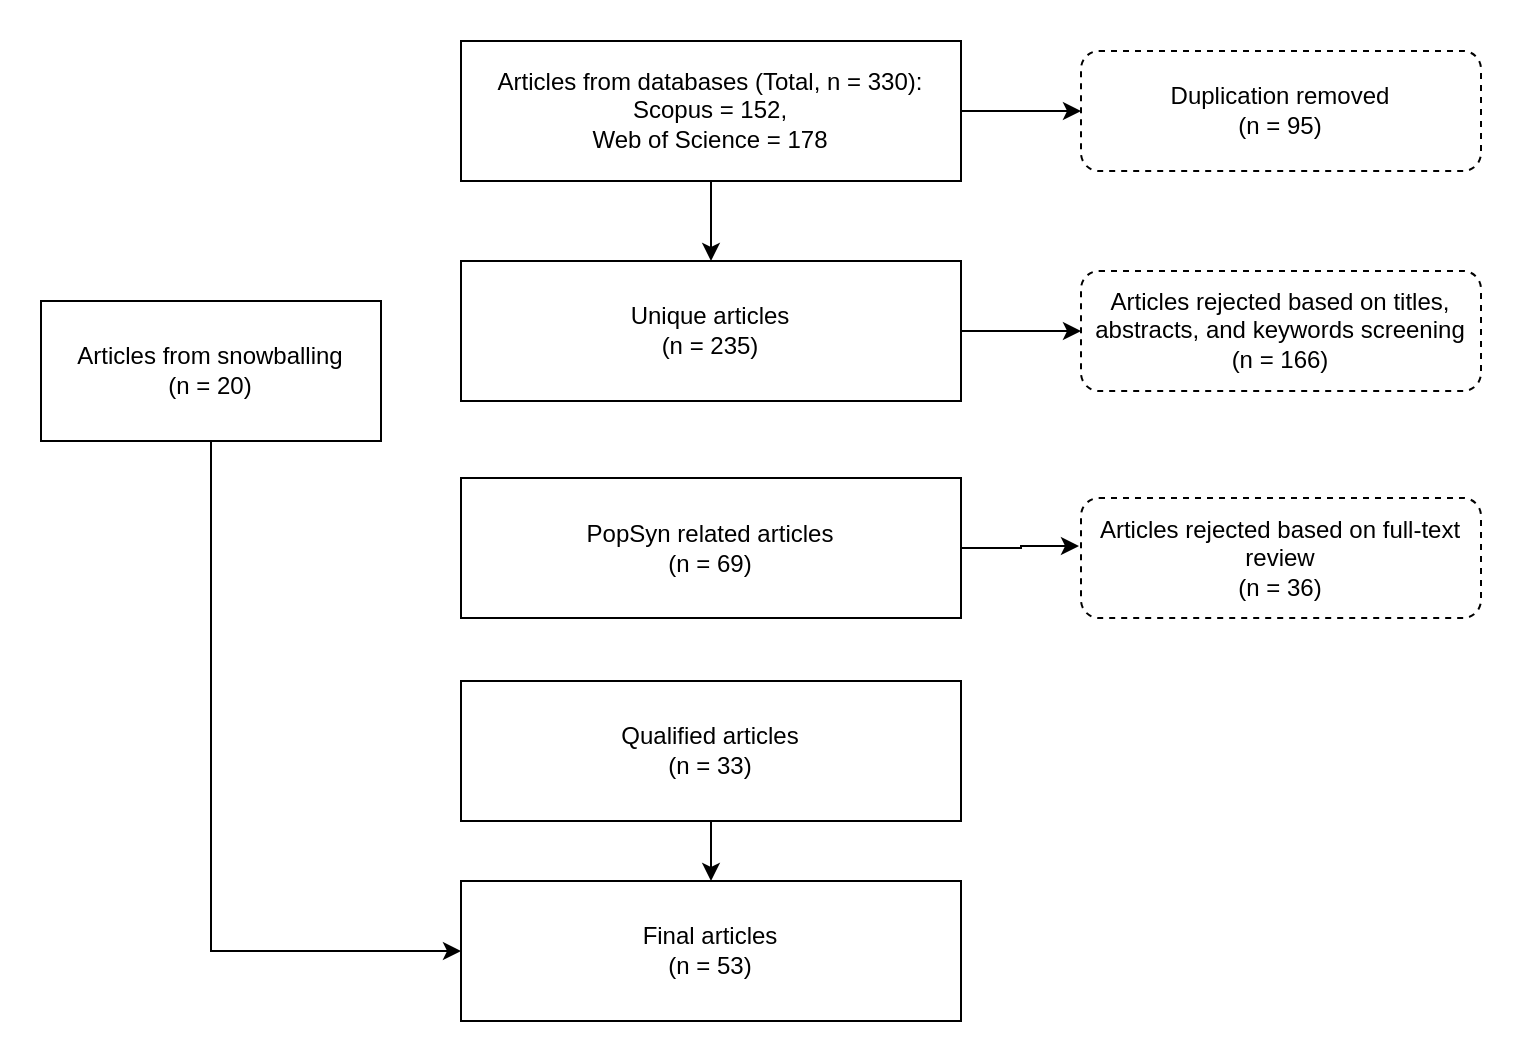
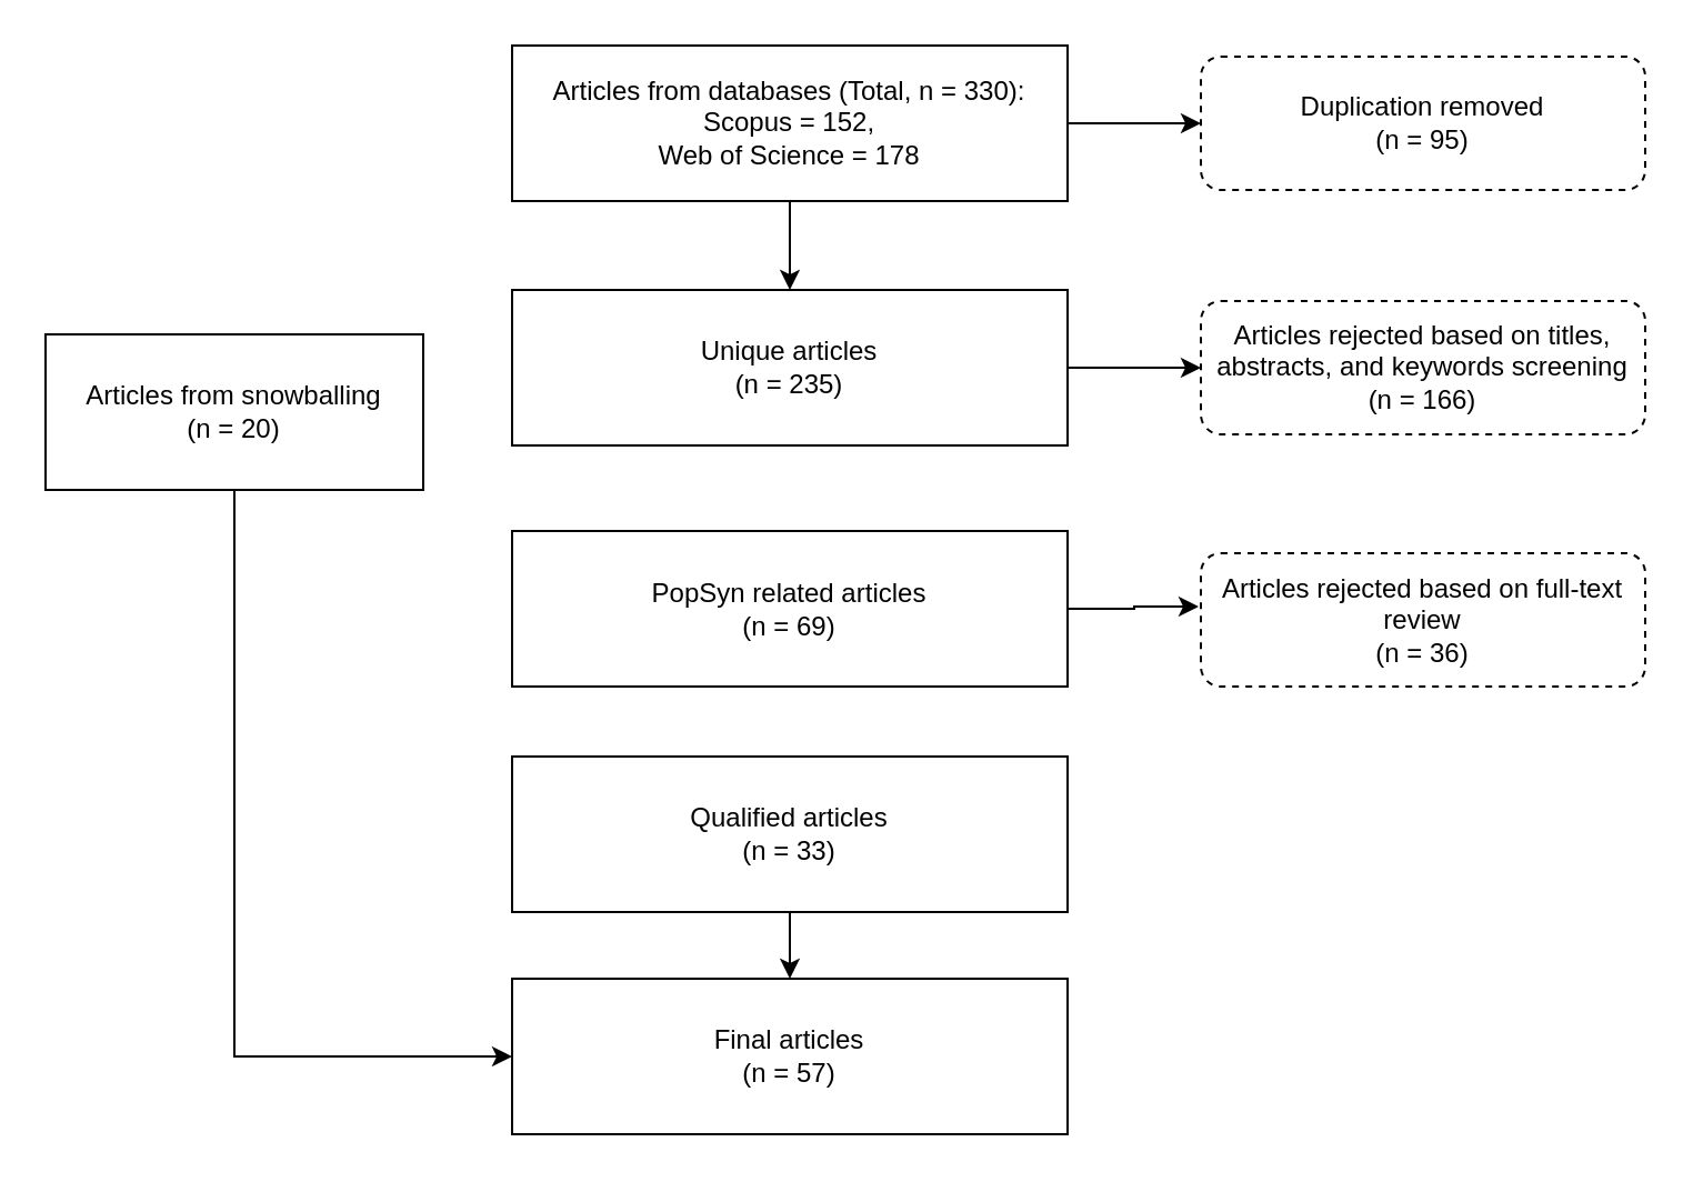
  <mxCell id="0" />
  <mxCell id="1" parent="0" />
  <mxCell id="2" style="edgeStyle=orthogonalEdgeStyle;rounded=0;orthogonalLoop=1;jettySize=auto;html=1;entryX=0.5;entryY=0;entryDx=0;entryDy=0;" edge="1" parent="1" source="4" target="6"><mxGeometry relative="1" as="geometry" /></mxCell>
  <mxCell id="3" style="edgeStyle=orthogonalEdgeStyle;rounded=0;orthogonalLoop=1;jettySize=auto;html=1;" edge="1" parent="1" source="4" target="7"><mxGeometry relative="1" as="geometry" /></mxCell>
  <mxCell id="4" value="Articles from databases (Total, n = 330):&lt;br&gt;Scopus = 152,&lt;div&gt;Web of Science = 178&lt;/div&gt;" style="rounded=0;whiteSpace=wrap;html=1;" vertex="1" parent="1"><mxGeometry x="230" y="20" width="250" height="70" as="geometry" /></mxCell>
  <mxCell id="5" style="edgeStyle=orthogonalEdgeStyle;rounded=0;orthogonalLoop=1;jettySize=auto;html=1;" edge="1" parent="1" source="6" target="8"><mxGeometry relative="1" as="geometry" /></mxCell>
  <mxCell id="6" value="Unique articles&lt;br&gt;(n = 235)" style="rounded=0;whiteSpace=wrap;html=1;" vertex="1" parent="1"><mxGeometry x="230" y="130" width="250" height="70" as="geometry" /></mxCell>
  <mxCell id="7" value="Duplication removed&lt;br&gt;(n = 95)" style="rounded=1;whiteSpace=wrap;html=1;dashed=1;" vertex="1" parent="1"><mxGeometry x="540" y="25" width="200" height="60" as="geometry" /></mxCell>
  <mxCell id="8" value="Articles rejected based on titles, abstracts, and keywords screening&lt;br&gt;(n = 166)" style="rounded=1;whiteSpace=wrap;html=1;dashed=1;" vertex="1" parent="1"><mxGeometry x="540" y="135" width="200" height="60" as="geometry" /></mxCell>
  <mxCell id="9" value="PopSyn related articles&lt;br&gt;(n = 69)" style="rounded=0;whiteSpace=wrap;html=1;" vertex="1" parent="1"><mxGeometry x="230" y="238.5" width="250" height="70" as="geometry" /></mxCell>
  <mxCell id="10" style="edgeStyle=orthogonalEdgeStyle;rounded=0;orthogonalLoop=1;jettySize=auto;html=1;" edge="1" parent="1" source="11" target="15"><mxGeometry relative="1" as="geometry" /></mxCell>
  <mxCell id="11" value="Qualified articles&lt;br&gt;(n = 33)" style="rounded=0;whiteSpace=wrap;html=1;" vertex="1" parent="1"><mxGeometry x="230" y="340" width="250" height="70" as="geometry" /></mxCell>
  <mxCell id="12" value="Articles rejected based on full-text review&lt;br&gt;(n = 36)" style="rounded=1;whiteSpace=wrap;html=1;dashed=1;" vertex="1" parent="1"><mxGeometry x="540" y="248.5" width="200" height="60" as="geometry" /></mxCell>
  <mxCell id="13" style="edgeStyle=orthogonalEdgeStyle;rounded=0;orthogonalLoop=1;jettySize=auto;html=1;entryX=0;entryY=0.5;entryDx=0;entryDy=0;" edge="1" parent="1" source="14" target="15"><mxGeometry relative="1" as="geometry"><Array as="points"><mxPoint x="105" y="475" /></Array></mxGeometry></mxCell>
  <mxCell id="14" value="Articles from snowballing&lt;br&gt;(n = 20)" style="rounded=0;whiteSpace=wrap;html=1;" vertex="1" parent="1"><mxGeometry x="20" y="150" width="170" height="70" as="geometry" /></mxCell>
- <mxCell id="15" value="Final articles&lt;br&gt;(n = 53)" style="rounded=0;whiteSpace=wrap;html=1;" vertex="1" parent="1"><mxGeometry x="230" y="440" width="250" height="70" as="geometry" /></mxCell>
+ <mxCell id="15" value="Final articles&lt;br&gt;(n = 57)" style="rounded=0;whiteSpace=wrap;html=1;" vertex="1" parent="1"><mxGeometry x="230" y="440" width="250" height="70" as="geometry" /></mxCell>
  <mxCell id="16" style="edgeStyle=orthogonalEdgeStyle;rounded=0;orthogonalLoop=1;jettySize=auto;html=1;entryX=-0.005;entryY=0.4;entryDx=0;entryDy=0;entryPerimeter=0;" edge="1" parent="1" source="9" target="12"><mxGeometry relative="1" as="geometry" /></mxCell>
